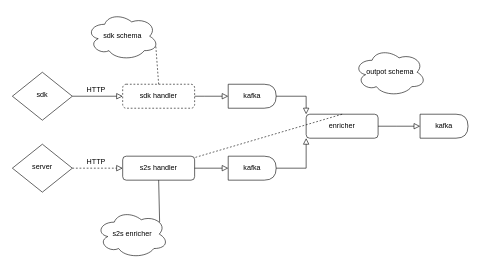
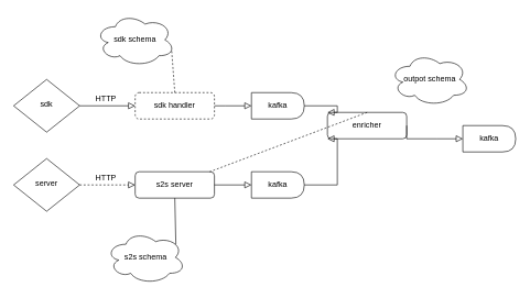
  <mxCell id="0" />
  <mxCell id="1" parent="0" />
  <mxCell id="2" value="sdk" style="rhombus;whiteSpace=wrap;html=1;shadow=0;fontFamily=Helvetica;fontSize=12;align=center;strokeWidth=1;spacing=6;spacingTop=-4;" parent="1" vertex="1"><mxGeometry x="20" y="120" width="100" height="80" as="geometry" /></mxCell>
  <mxCell id="3" value="sdk handler" style="rounded=1;whiteSpace=wrap;html=1;fontSize=12;glass=0;strokeWidth=1;shadow=0;dashed=1;" parent="1" vertex="1"><mxGeometry x="204" y="140" width="120" height="40" as="geometry" /></mxCell>
  <mxCell id="4" value="" style="rounded=0;html=1;jettySize=auto;orthogonalLoop=1;fontSize=11;endArrow=block;endFill=0;endSize=8;strokeWidth=1;shadow=0;labelBackgroundColor=none;edgeStyle=orthogonalEdgeStyle;exitX=1;exitY=0.5;exitDx=0;exitDy=0;dashed=1;" parent="1" source="5" target="6" edge="1"><mxGeometry x="0.429" y="20" relative="1" as="geometry"><mxPoint as="offset" /><mxPoint x="70" y="380" as="targetPoint" /></mxGeometry></mxCell>
  <mxCell id="5" value="server" style="rhombus;whiteSpace=wrap;html=1;shadow=0;fontFamily=Helvetica;fontSize=12;align=center;strokeWidth=1;spacing=6;spacingTop=-4;" parent="1" vertex="1"><mxGeometry x="20" y="240" width="100" height="80" as="geometry" /></mxCell>
- <mxCell id="6" value="s2s handler" style="rounded=1;whiteSpace=wrap;html=1;fontSize=12;glass=0;strokeWidth=1;shadow=0;" parent="1" vertex="1"><mxGeometry x="204" y="260" width="120" height="40" as="geometry" /></mxCell>
+ <mxCell id="6" value="s2s server" style="rounded=1;whiteSpace=wrap;html=1;fontSize=12;glass=0;strokeWidth=1;shadow=0;" parent="1" vertex="1"><mxGeometry x="204" y="260" width="120" height="40" as="geometry" /></mxCell>
  <mxCell id="7" value="" style="rounded=0;html=1;jettySize=auto;orthogonalLoop=1;fontSize=11;endArrow=block;endFill=0;endSize=8;strokeWidth=1;shadow=0;labelBackgroundColor=none;edgeStyle=orthogonalEdgeStyle;exitX=1;exitY=0.5;exitDx=0;exitDy=0;entryX=0;entryY=0.5;entryDx=0;entryDy=0;" edge="1" parent="1" source="2" target="3"><mxGeometry x="0.429" y="20" relative="1" as="geometry"><mxPoint as="offset" /><mxPoint x="130" y="290" as="sourcePoint" /><mxPoint x="214" y="290" as="targetPoint" /></mxGeometry></mxCell>
- <mxCell id="8" value="s2s enricher" style="ellipse;shape=cloud;whiteSpace=wrap;html=1;" vertex="1" parent="1"><mxGeometry x="160" y="350" width="120" height="80" as="geometry" /></mxCell>
+ <mxCell id="8" value="s2s schema" style="ellipse;shape=cloud;whiteSpace=wrap;html=1;" vertex="1" parent="1"><mxGeometry x="160" y="350" width="120" height="80" as="geometry" /></mxCell>
  <mxCell id="9" value="sdk schema" style="ellipse;shape=cloud;whiteSpace=wrap;html=1;" vertex="1" parent="1"><mxGeometry x="144" y="20" width="120" height="80" as="geometry" /></mxCell>
  <mxCell id="10" value="kafka" style="shape=delay;whiteSpace=wrap;html=1;" vertex="1" parent="1"><mxGeometry x="380" y="260" width="80" height="40" as="geometry" /></mxCell>
  <mxCell id="11" value="" style="rounded=0;html=1;jettySize=auto;orthogonalLoop=1;fontSize=11;endArrow=block;endFill=0;endSize=8;strokeWidth=1;shadow=0;labelBackgroundColor=none;edgeStyle=orthogonalEdgeStyle;exitX=1;exitY=0.5;exitDx=0;exitDy=0;entryX=0;entryY=0.5;entryDx=0;entryDy=0;" edge="1" parent="1" source="6" target="10"><mxGeometry x="0.429" y="20" relative="1" as="geometry"><mxPoint as="offset" /><mxPoint x="130" y="290" as="sourcePoint" /><mxPoint x="214" y="290" as="targetPoint" /></mxGeometry></mxCell>
  <mxCell id="12" value="kafka" style="shape=delay;whiteSpace=wrap;html=1;" vertex="1" parent="1"><mxGeometry x="380" y="140" width="80" height="40" as="geometry" /></mxCell>
  <mxCell id="13" value="" style="rounded=0;html=1;jettySize=auto;orthogonalLoop=1;fontSize=11;endArrow=block;endFill=0;endSize=8;strokeWidth=1;shadow=0;labelBackgroundColor=none;edgeStyle=orthogonalEdgeStyle;exitX=1;exitY=0.5;exitDx=0;exitDy=0;entryX=0;entryY=0.5;entryDx=0;entryDy=0;" edge="1" parent="1" source="3" target="12"><mxGeometry x="0.429" y="20" relative="1" as="geometry"><mxPoint as="offset" /><mxPoint x="334" y="290" as="sourcePoint" /><mxPoint x="390" y="290" as="targetPoint" /><Array as="points"><mxPoint x="340" y="160" /><mxPoint x="340" y="160" /></Array></mxGeometry></mxCell>
- <mxCell id="14" value="enricher" style="rounded=1;whiteSpace=wrap;html=1;fontSize=12;glass=0;strokeWidth=1;shadow=0;" vertex="1" parent="1"><mxGeometry x="510" y="190" width="120" height="40" as="geometry" /></mxCell>
+ <mxCell id="14" value="enricher" style="rounded=1;whiteSpace=wrap;html=1;fontSize=12;glass=0;strokeWidth=1;shadow=0;" vertex="1" parent="1"><mxGeometry x="495" y="170" width="120" height="40" as="geometry" /></mxCell>
  <mxCell id="15" value="" style="rounded=0;html=1;jettySize=auto;orthogonalLoop=1;fontSize=11;endArrow=block;endFill=0;endSize=8;strokeWidth=1;shadow=0;labelBackgroundColor=none;edgeStyle=orthogonalEdgeStyle;exitX=1;exitY=0.5;exitDx=0;exitDy=0;entryX=0;entryY=0;entryDx=0;entryDy=0;" edge="1" parent="1" source="12" target="14"><mxGeometry x="0.429" y="20" relative="1" as="geometry"><mxPoint as="offset" /><mxPoint x="334" y="170" as="sourcePoint" /><mxPoint x="390" y="170" as="targetPoint" /><Array as="points"><mxPoint x="510" y="160" /></Array></mxGeometry></mxCell>
  <mxCell id="16" value="" style="rounded=0;html=1;jettySize=auto;orthogonalLoop=1;fontSize=11;endArrow=block;endFill=0;endSize=8;strokeWidth=1;shadow=0;labelBackgroundColor=none;edgeStyle=orthogonalEdgeStyle;exitX=1;exitY=0.5;exitDx=0;exitDy=0;entryX=0;entryY=1;entryDx=0;entryDy=0;" edge="1" parent="1" source="10" target="14"><mxGeometry x="0.429" y="20" relative="1" as="geometry"><mxPoint as="offset" /><mxPoint x="470" y="170" as="sourcePoint" /><mxPoint x="530" y="240" as="targetPoint" /><Array as="points"><mxPoint x="510" y="280" /></Array></mxGeometry></mxCell>
  <mxCell id="17" value="kafka" style="shape=delay;whiteSpace=wrap;html=1;" vertex="1" parent="1"><mxGeometry x="700" y="190" width="80" height="40" as="geometry" /></mxCell>
  <mxCell id="18" value="outpot schema" style="ellipse;shape=cloud;whiteSpace=wrap;html=1;" vertex="1" parent="1"><mxGeometry x="590" y="80" width="120" height="80" as="geometry" /></mxCell>
  <mxCell id="19" value="" style="endArrow=none;dashed=1;html=1;entryX=0.96;entryY=0.7;entryDx=0;entryDy=0;entryPerimeter=0;exitX=0.5;exitY=0;exitDx=0;exitDy=0;" edge="1" parent="1" source="3" target="9"><mxGeometry width="50" height="50" relative="1" as="geometry"><mxPoint x="239" y="140" as="sourcePoint" /><mxPoint x="289" y="90" as="targetPoint" /></mxGeometry></mxCell>
  <mxCell id="20" value="" style="endArrow=none;dashed=0;html=1;entryX=0.5;entryY=1;entryDx=0;entryDy=0;exitX=0.88;exitY=0.25;exitDx=0;exitDy=0;exitPerimeter=0;" edge="1" parent="1" source="8" target="6"><mxGeometry width="50" height="50" relative="1" as="geometry"><mxPoint x="274" y="150" as="sourcePoint" /><mxPoint x="269.2" y="86" as="targetPoint" /></mxGeometry></mxCell>
  <mxCell id="21" value="" style="endArrow=none;dashed=1;html=1;exitX=0.5;exitY=0;exitDx=0;exitDy=0;" edge="1" parent="1" source="14" target="6"><mxGeometry width="50" height="50" relative="1" as="geometry"><mxPoint x="274" y="150" as="sourcePoint" /><mxPoint x="269.2" y="86" as="targetPoint" /></mxGeometry></mxCell>
  <mxCell id="22" value="" style="rounded=0;html=1;jettySize=auto;orthogonalLoop=1;fontSize=11;endArrow=block;endFill=0;endSize=8;strokeWidth=1;shadow=0;labelBackgroundColor=none;edgeStyle=orthogonalEdgeStyle;exitX=1;exitY=0.5;exitDx=0;exitDy=0;entryX=0;entryY=0.5;entryDx=0;entryDy=0;" edge="1" parent="1" source="14" target="17"><mxGeometry x="0.429" y="20" relative="1" as="geometry"><mxPoint as="offset" /><mxPoint x="334" y="170" as="sourcePoint" /><mxPoint x="390" y="170" as="targetPoint" /><Array as="points"><mxPoint x="660" y="210" /><mxPoint x="660" y="210" /></Array></mxGeometry></mxCell>
  <mxCell id="23" value="HTTP" style="text;html=1;strokeColor=none;fillColor=none;align=center;verticalAlign=middle;whiteSpace=wrap;rounded=0;" vertex="1" parent="1"><mxGeometry x="140" y="140" width="40" height="20" as="geometry" /></mxCell>
  <mxCell id="24" value="HTTP" style="text;html=1;strokeColor=none;fillColor=none;align=center;verticalAlign=middle;whiteSpace=wrap;rounded=0;" vertex="1" parent="1"><mxGeometry x="140" y="260" width="40" height="20" as="geometry" /></mxCell>
